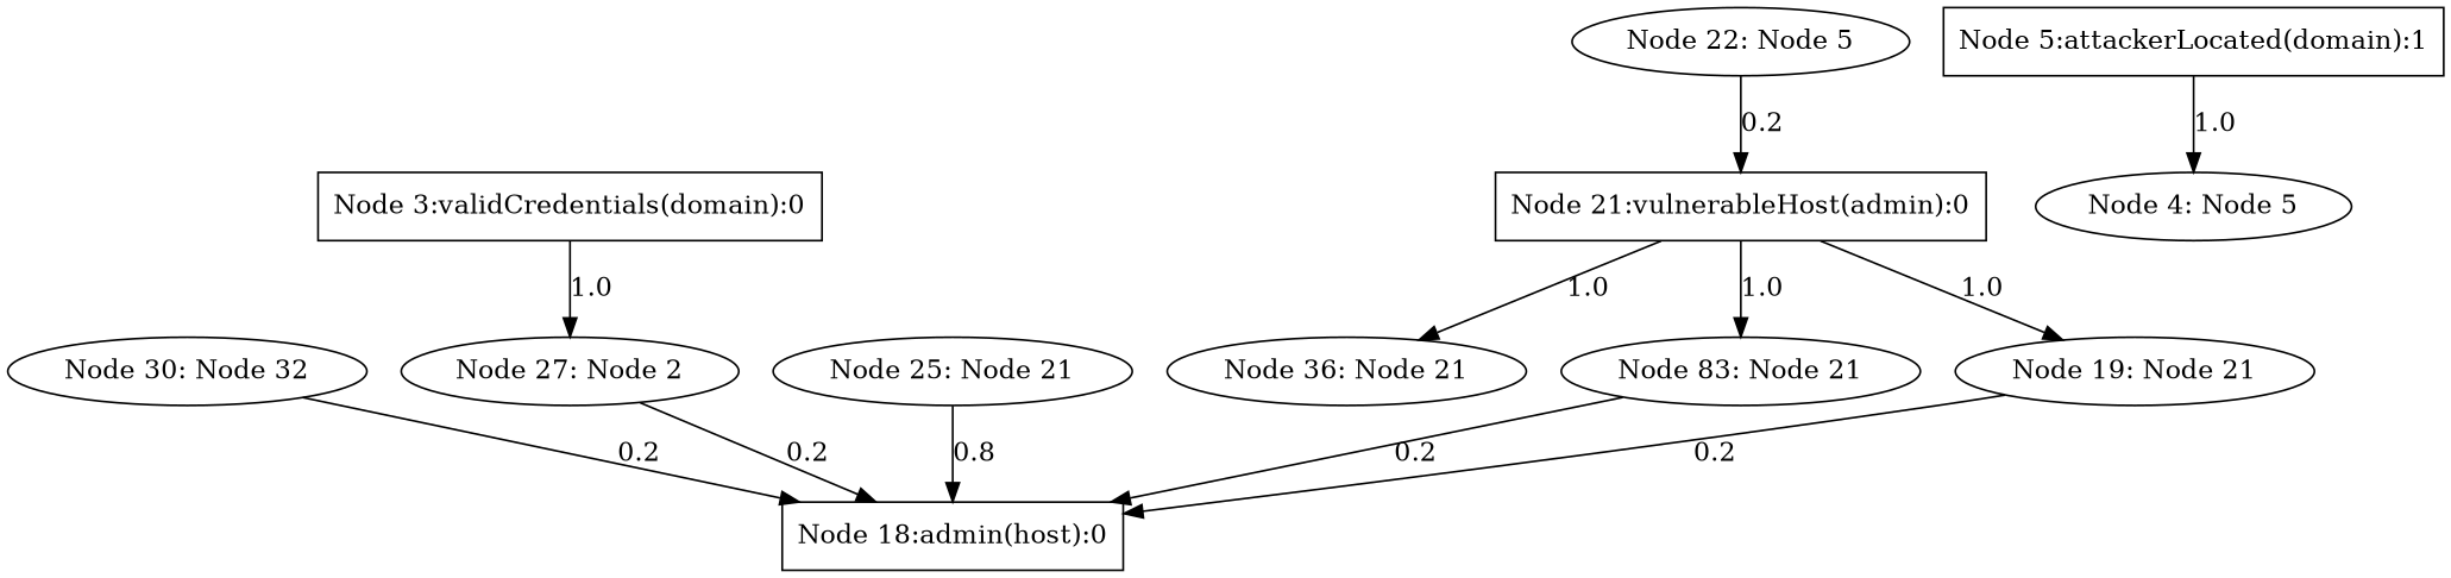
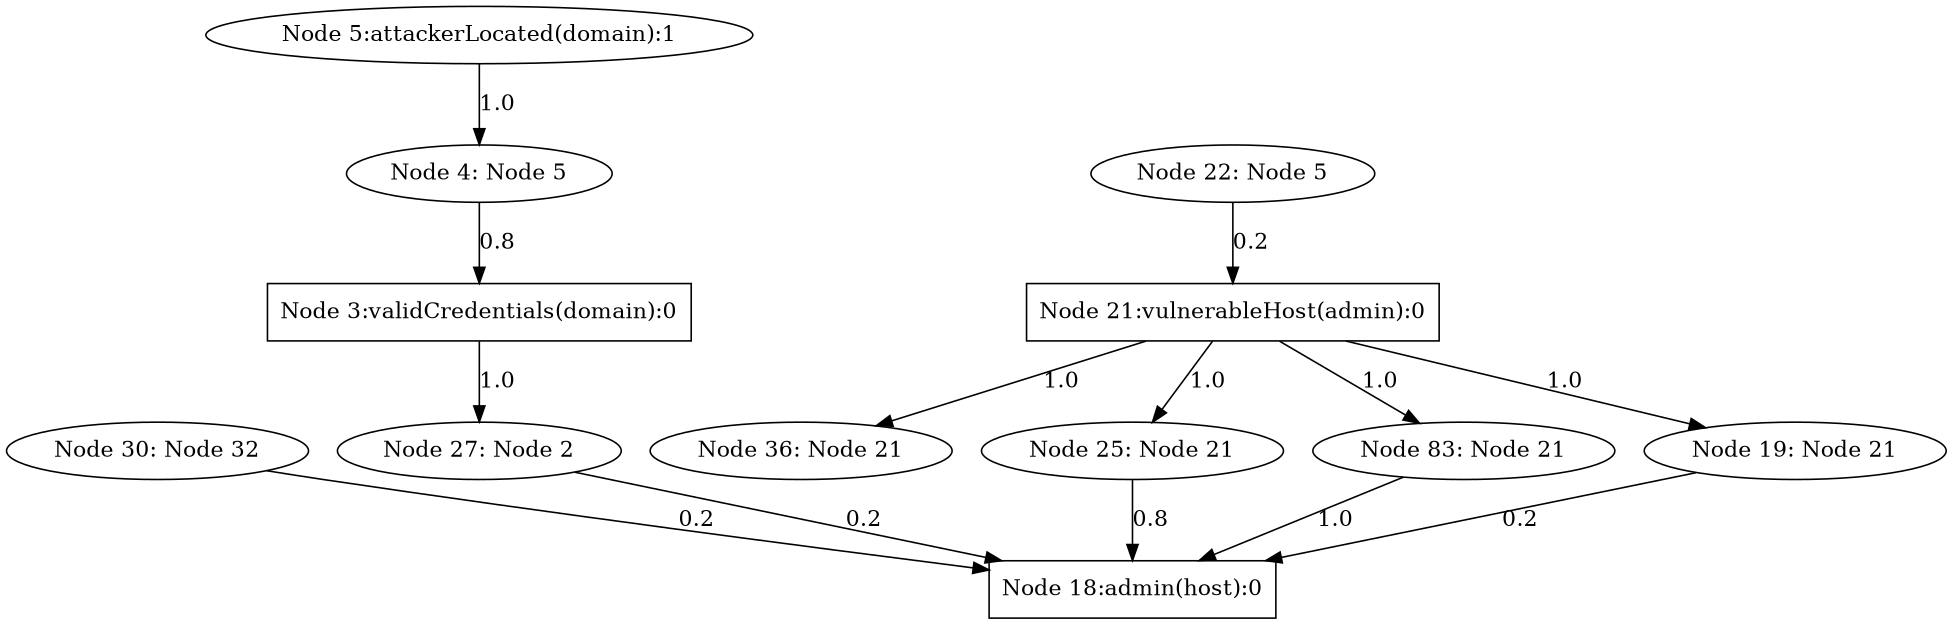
  strict digraph {
    node [nodeType=AND probArray=1.0 shape=ellipse]
    edge [color=black]
    n1 [label="Node 36: Node 21"]
    n2 [label="Node 30: Node 32"]
    n3 [label="Node 18:admin(host):0" nodeType=OR probArray="0.2 0.2 0.2 0.2 0.2" shape=box]
    n4 [label="Node 27: Node 2"]
    n5 [label="Node 25: Node 21"]
    n6 [label="Node 83: Node 21"]
    n7 [label="Node 22: Node 5"]
    n8 [label="Node 21:vulnerableHost(admin):0" nodeType=OR probArray=0.2 shape=box]
    n9 [label="Node 19: Node 21"]
-   n10 [label="Node 5:attackerLocated(domain):1" shape=box]
+   n10 [label="Node 5:attackerLocated(domain):1"]
    n11 [label="Node 4: Node 5"]
    n12 [label="Node 3:validCredentials(domain):0" nodeType=OR probArray=0.8 shape=box]
    n2 -> n3 [label=0.2]
    n4 -> n3 [label=0.2]
    n5 -> n3 [label=0.8]
-   n6 -> n3 [label=0.2]
+   n6 -> n3 [label=1.0]
    n7 -> n8 [label=0.2]
    n8 -> n1 [label=1.0]
+   n8 -> n5 [label=1.0]
    n8 -> n6 [label=1.0]
    n8 -> n9 [label=1.0]
    n9 -> n3 [label=0.2]
    n10 -> n11 [label=1.0]
+   n11 -> n12 [label=0.8]
    n12 -> n4 [label=1.0]
  }
